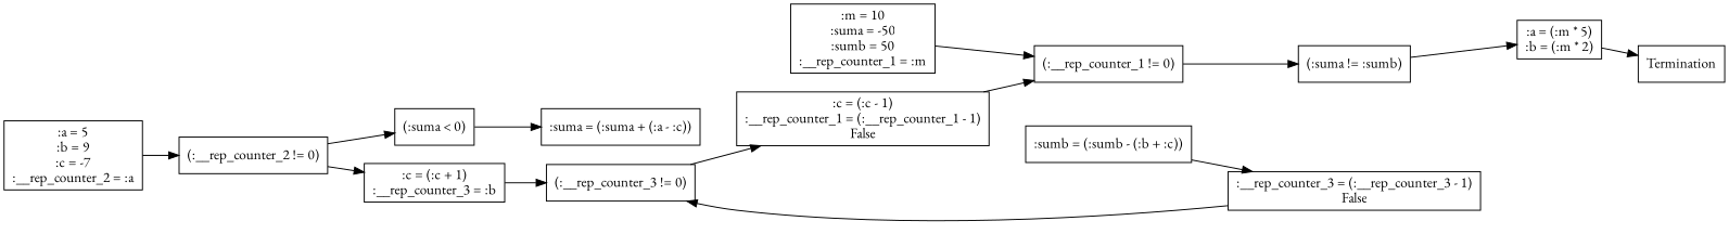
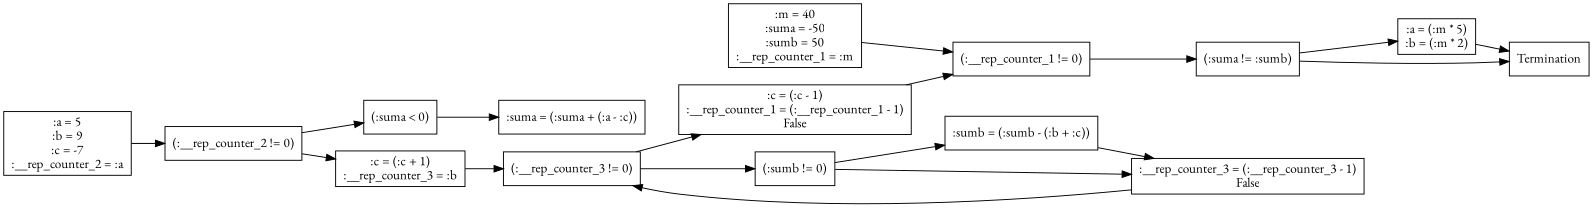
  strict digraph {
    fontname="EB Garamond"
    rankdir=LR
    node [fontname="EB Garamond" shape=box]
    edge [fontname="EB Garamond"]
-   n1 [label=":m = 10\n:suma = -50\n:sumb = 50\n:__rep_counter_1 = :m"]
+   n1 [label=":m = 40\n:suma = -50\n:sumb = 50\n:__rep_counter_1 = :m"]
    n2 [label="(:__rep_counter_1 != 0)"]
    n3 [label="(:suma != :sumb)"]
    n4 [label=":a = 5\n:b = 9\n:c = -7\n:__rep_counter_2 = :a"]
    n5 [label="(:__rep_counter_2 != 0)"]
    n6 [label=":a = (:m * 5)\n:b = (:m * 2)"]
    n7 [label=Termination]
    n8 [label="(:suma < 0)"]
    n9 [label=":c = (:c + 1)\n:__rep_counter_3 = :b"]
    n10 [label=":suma = (:suma + (:a - :c))"]
    n11 [label="(:__rep_counter_3 != 0)"]
+   n12 [label="(:sumb != 0)"]
    n13 [label=":c = (:c - 1)\n:__rep_counter_1 = (:__rep_counter_1 - 1)\nFalse"]
    n14 [label=":sumb = (:sumb - (:b + :c))"]
    n15 [label=":__rep_counter_3 = (:__rep_counter_3 - 1)\nFalse"]
    n1 -> n2
    n2 -> n3
    n3 -> n6
+   n3 -> n7
    n4 -> n5
    n5 -> n8
    n5 -> n9
    n6 -> n7
    n8 -> n10
    n9 -> n11
+   n11 -> n12
    n11 -> n13
+   n12 -> n14
+   n12 -> n15
    n13 -> n2
    n14 -> n15
    n15 -> n11
  }
